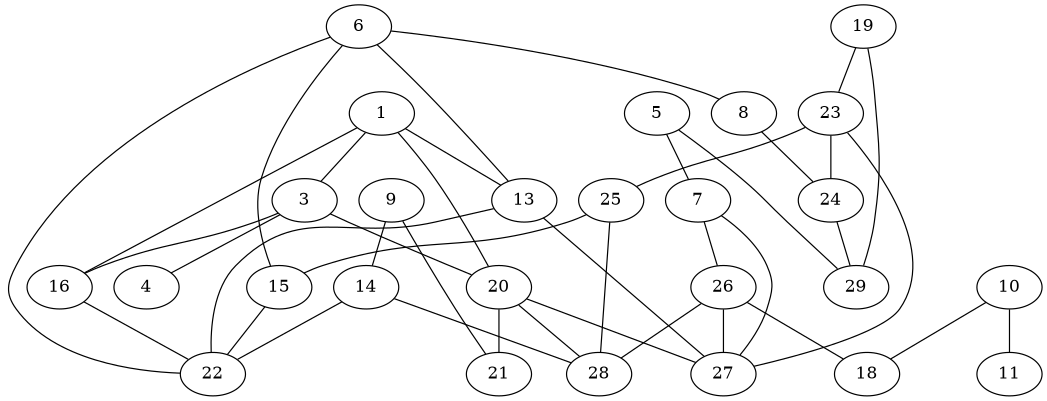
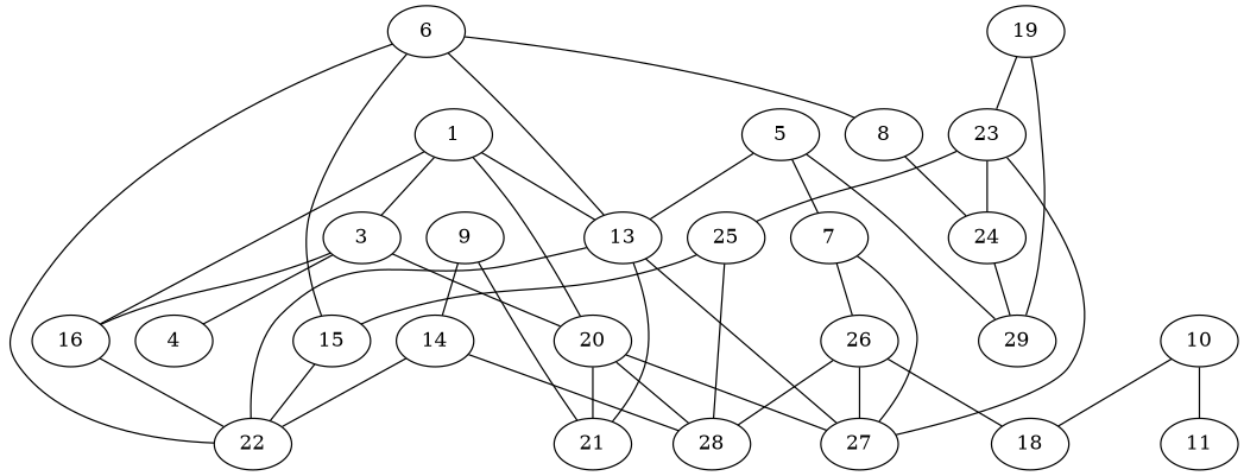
  graph {
    13
    22
    21
    27
    1
    3
    20
    16
    4
    28
    10
    11
    18
    5
    7
    29
    26
    14
    8
    24
    15
    19
    23
    25
    9
    6
    13 -- 22
+   13 -- 21
    13 -- 27
    1 -- 13
    1 -- 3
    1 -- 20
    1 -- 16
    3 -- 20
    3 -- 16
    3 -- 4
    20 -- 21
    20 -- 27
    20 -- 28
    16 -- 22
    10 -- 11
    10 -- 18
+   5 -- 13
    5 -- 7
    5 -- 29
    7 -- 27
    7 -- 26
    26 -- 27
    26 -- 28
    26 -- 18
    14 -- 22
    14 -- 28
    8 -- 24
    24 -- 29
    15 -- 22
    19 -- 29
    19 -- 23
    23 -- 27
    23 -- 24
    23 -- 25
    25 -- 28
    25 -- 15
    9 -- 21
    9 -- 14
    6 -- 13
    6 -- 22
    6 -- 8
    6 -- 15
  }
